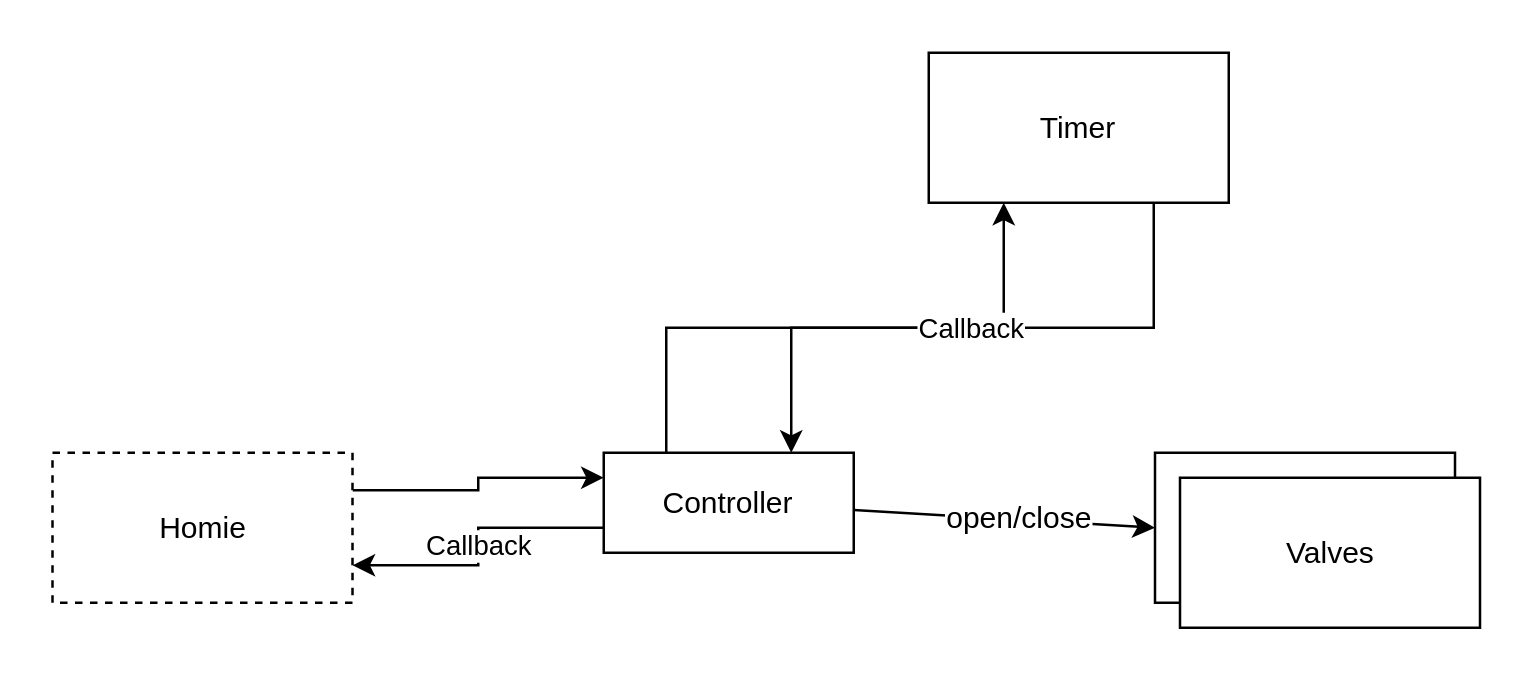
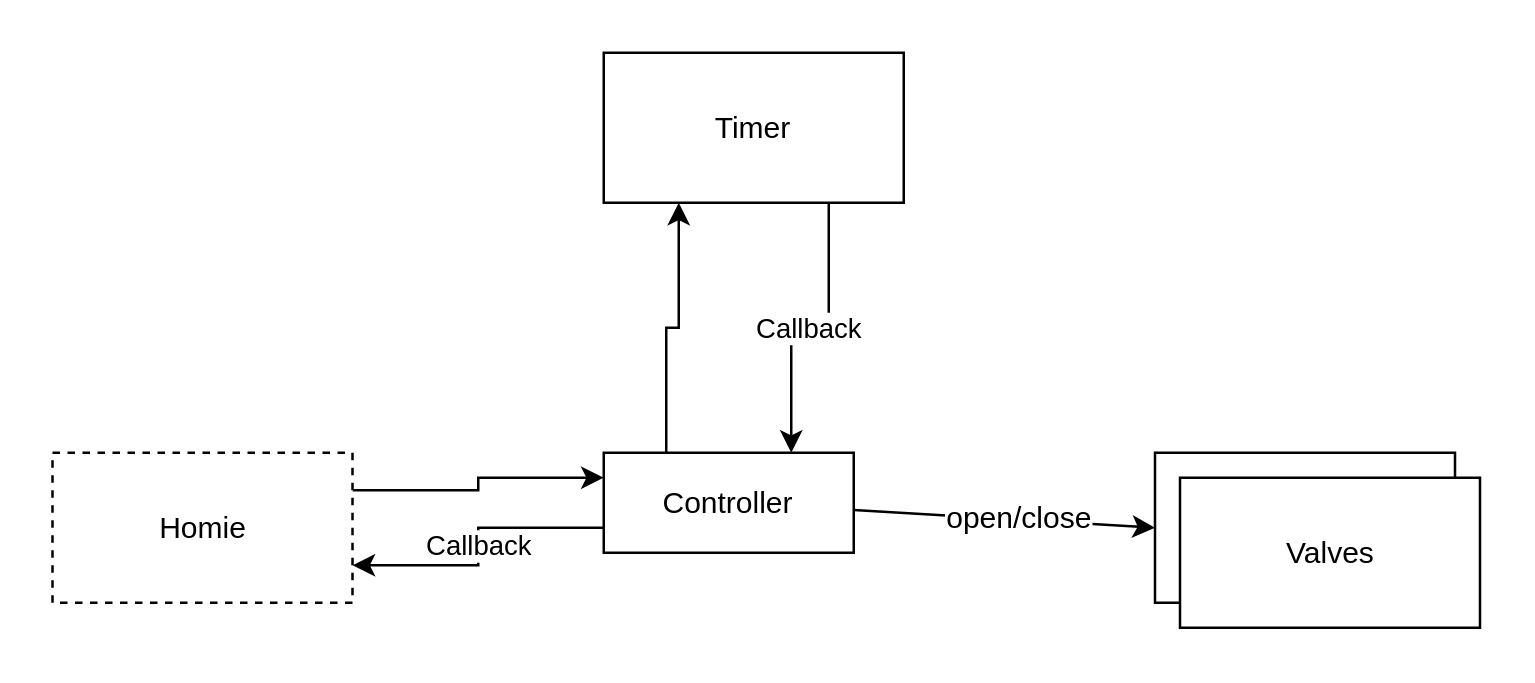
  <mxCell id="0" />
  <mxCell id="1" parent="0" />
  <mxCell id="2" value="" style="group" parent="1" vertex="1" connectable="0"><mxGeometry x="461.5" y="180.5" width="130" height="70" as="geometry" /></mxCell>
  <mxCell id="3" value="Valves" style="rounded=0;whiteSpace=wrap;html=1;" parent="2" vertex="1"><mxGeometry width="120" height="60" as="geometry" /></mxCell>
  <mxCell id="4" value="Valves" style="rounded=0;whiteSpace=wrap;html=1;" parent="2" vertex="1"><mxGeometry x="10" y="10" width="120" height="60" as="geometry" /></mxCell>
  <mxCell id="5" value="" style="rounded=0;orthogonalLoop=1;jettySize=auto;html=1;entryX=0;entryY=0.5;entryDx=0;entryDy=0;" parent="1" source="9" target="3" edge="1"><mxGeometry relative="1" as="geometry"><mxPoint x="476.5" y="212.5" as="targetPoint" /></mxGeometry></mxCell>
  <mxCell id="6" value="open/close&lt;br&gt;" style="text;html=1;resizable=0;points=[];align=center;verticalAlign=middle;labelBackgroundColor=#ffffff;" parent="5" vertex="1" connectable="0"><mxGeometry x="0.096" y="1" relative="1" as="geometry"><mxPoint as="offset" /></mxGeometry></mxCell>
  <mxCell id="7" style="edgeStyle=orthogonalEdgeStyle;rounded=0;orthogonalLoop=1;jettySize=auto;html=1;exitX=0.25;exitY=0;exitDx=0;exitDy=0;entryX=0.25;entryY=1;entryDx=0;entryDy=0;startArrow=none;startFill=0;" edge="1" parent="1" source="9" target="11"><mxGeometry relative="1" as="geometry" /></mxCell>
  <mxCell id="8" value="Callback" style="edgeStyle=orthogonalEdgeStyle;rounded=0;orthogonalLoop=1;jettySize=auto;html=1;exitX=0;exitY=0.75;exitDx=0;exitDy=0;entryX=1;entryY=0.75;entryDx=0;entryDy=0;startArrow=none;startFill=0;" edge="1" parent="1" source="9" target="13"><mxGeometry relative="1" as="geometry" /></mxCell>
  <mxCell id="9" value="Controller&lt;br&gt;" style="rounded=0;whiteSpace=wrap;html=1;" parent="1" vertex="1"><mxGeometry x="241" y="180.5" width="100" height="40" as="geometry" /></mxCell>
  <mxCell id="10" value="Callback" style="edgeStyle=orthogonalEdgeStyle;rounded=0;orthogonalLoop=1;jettySize=auto;html=1;exitX=0.75;exitY=1;exitDx=0;exitDy=0;entryX=0.75;entryY=0;entryDx=0;entryDy=0;startArrow=none;startFill=0;" edge="1" parent="1" source="11" target="9"><mxGeometry relative="1" as="geometry" /></mxCell>
- <mxCell id="11" value="Timer&lt;br&gt;" style="rounded=0;whiteSpace=wrap;html=1;" parent="1" vertex="1"><mxGeometry x="371" y="20.5" width="120" height="60" as="geometry" /></mxCell>
+ <mxCell id="11" value="Timer&lt;br&gt;" style="rounded=0;whiteSpace=wrap;html=1;" parent="1" vertex="1"><mxGeometry x="241" y="20.5" width="120" height="60" as="geometry" /></mxCell>
  <mxCell id="12" style="edgeStyle=orthogonalEdgeStyle;rounded=0;orthogonalLoop=1;jettySize=auto;html=1;exitX=1;exitY=0.25;exitDx=0;exitDy=0;entryX=0;entryY=0.25;entryDx=0;entryDy=0;startArrow=none;startFill=0;" edge="1" parent="1" source="13" target="9"><mxGeometry relative="1" as="geometry" /></mxCell>
  <mxCell id="13" value="Homie&lt;br&gt;" style="rounded=0;whiteSpace=wrap;html=1;dashed=1;" vertex="1" parent="1"><mxGeometry x="20.5" y="180.5" width="120" height="60" as="geometry" /></mxCell>
